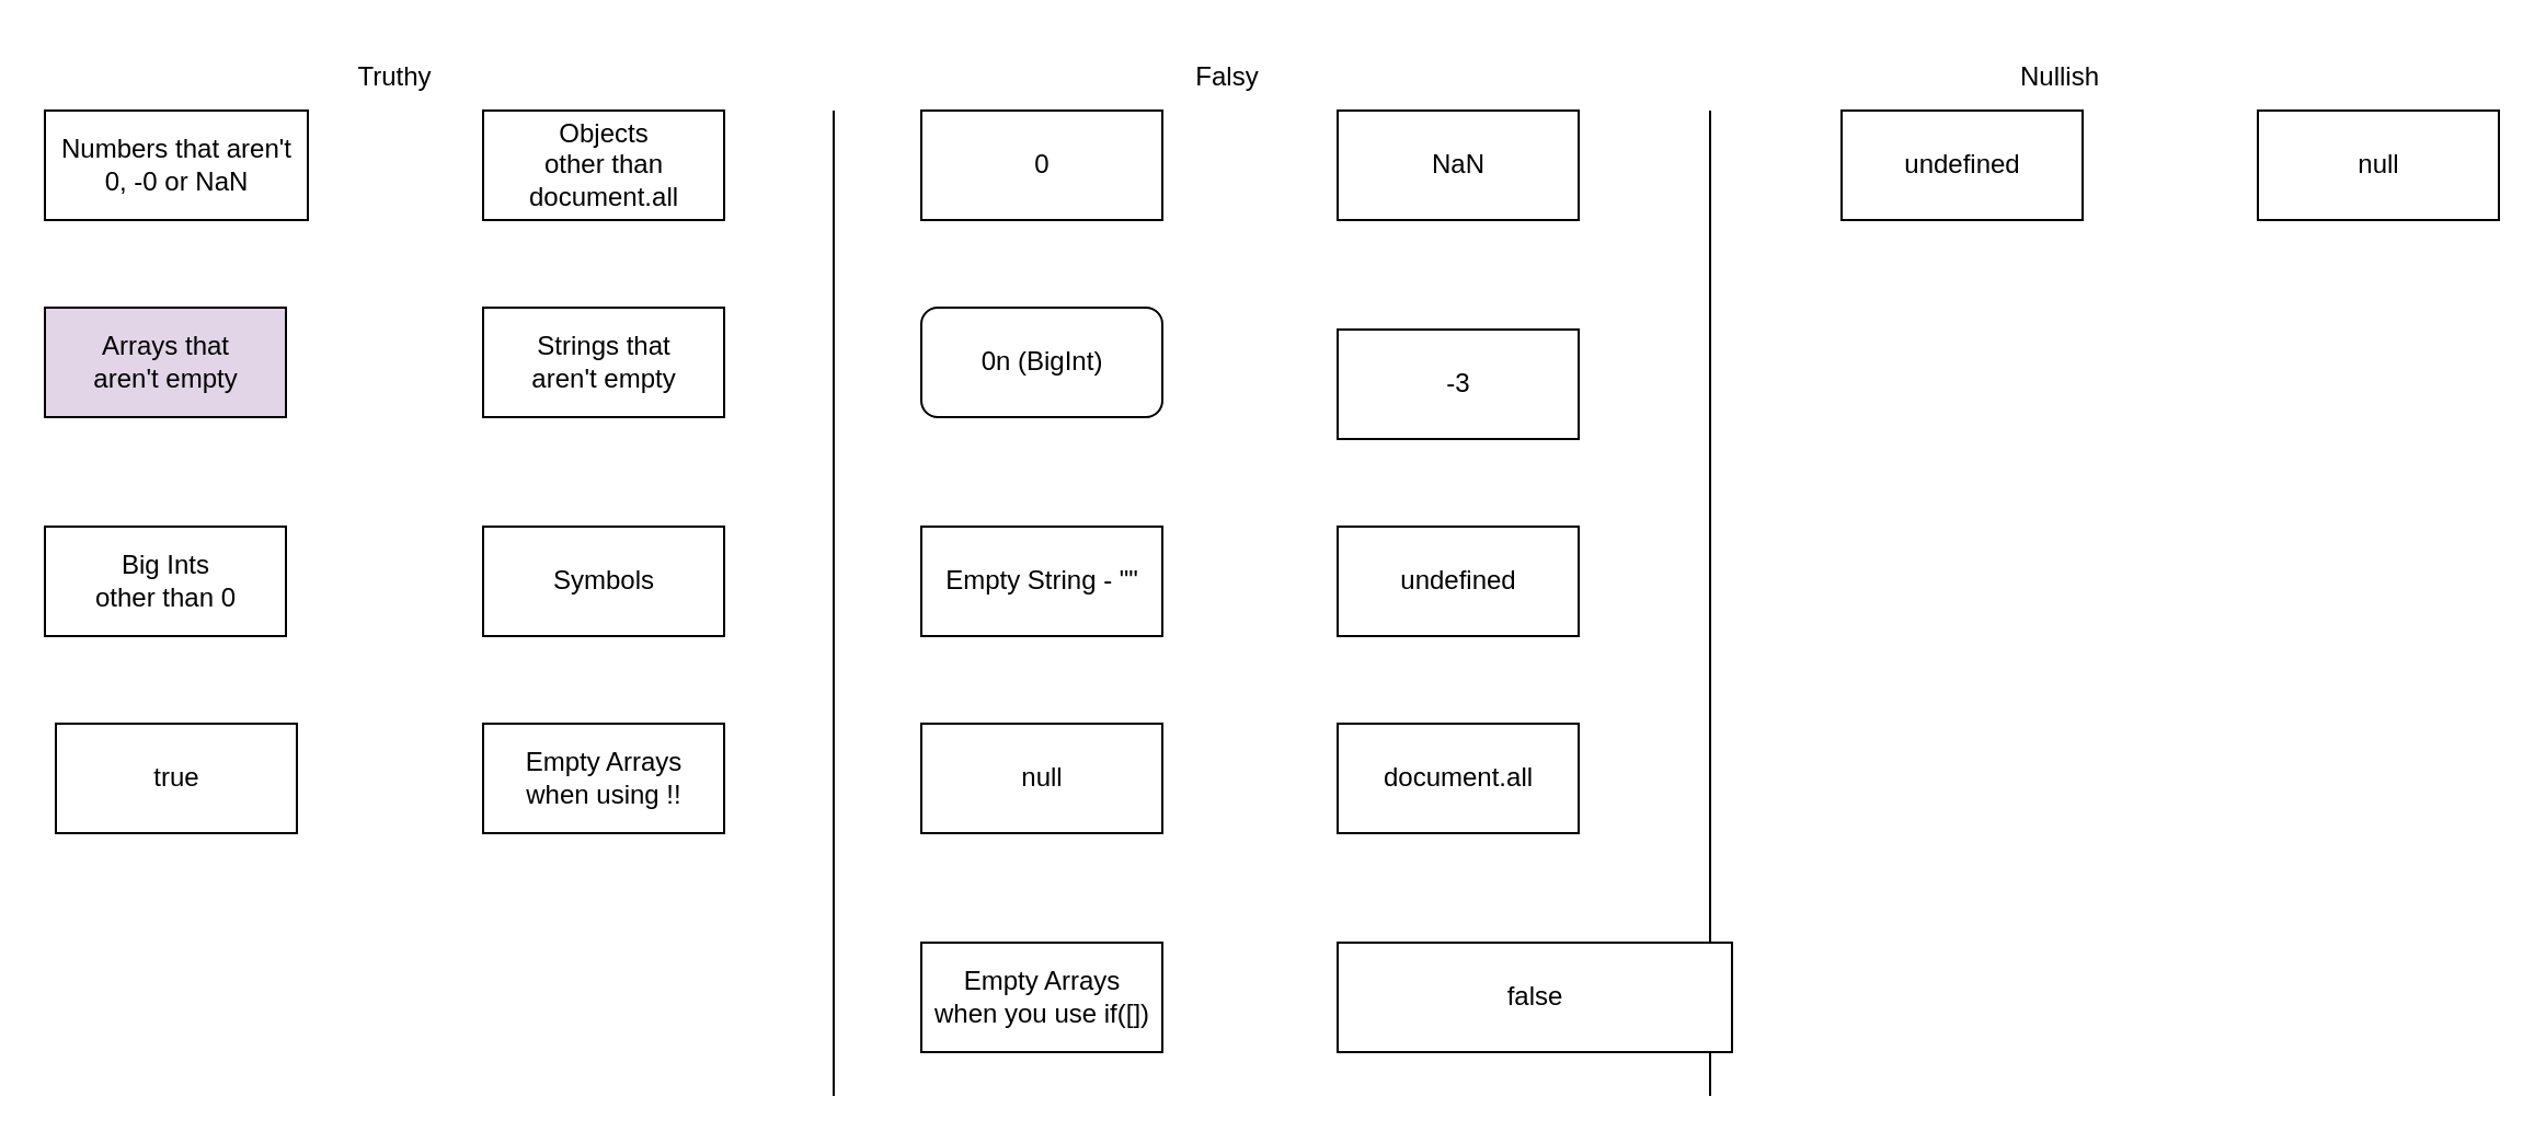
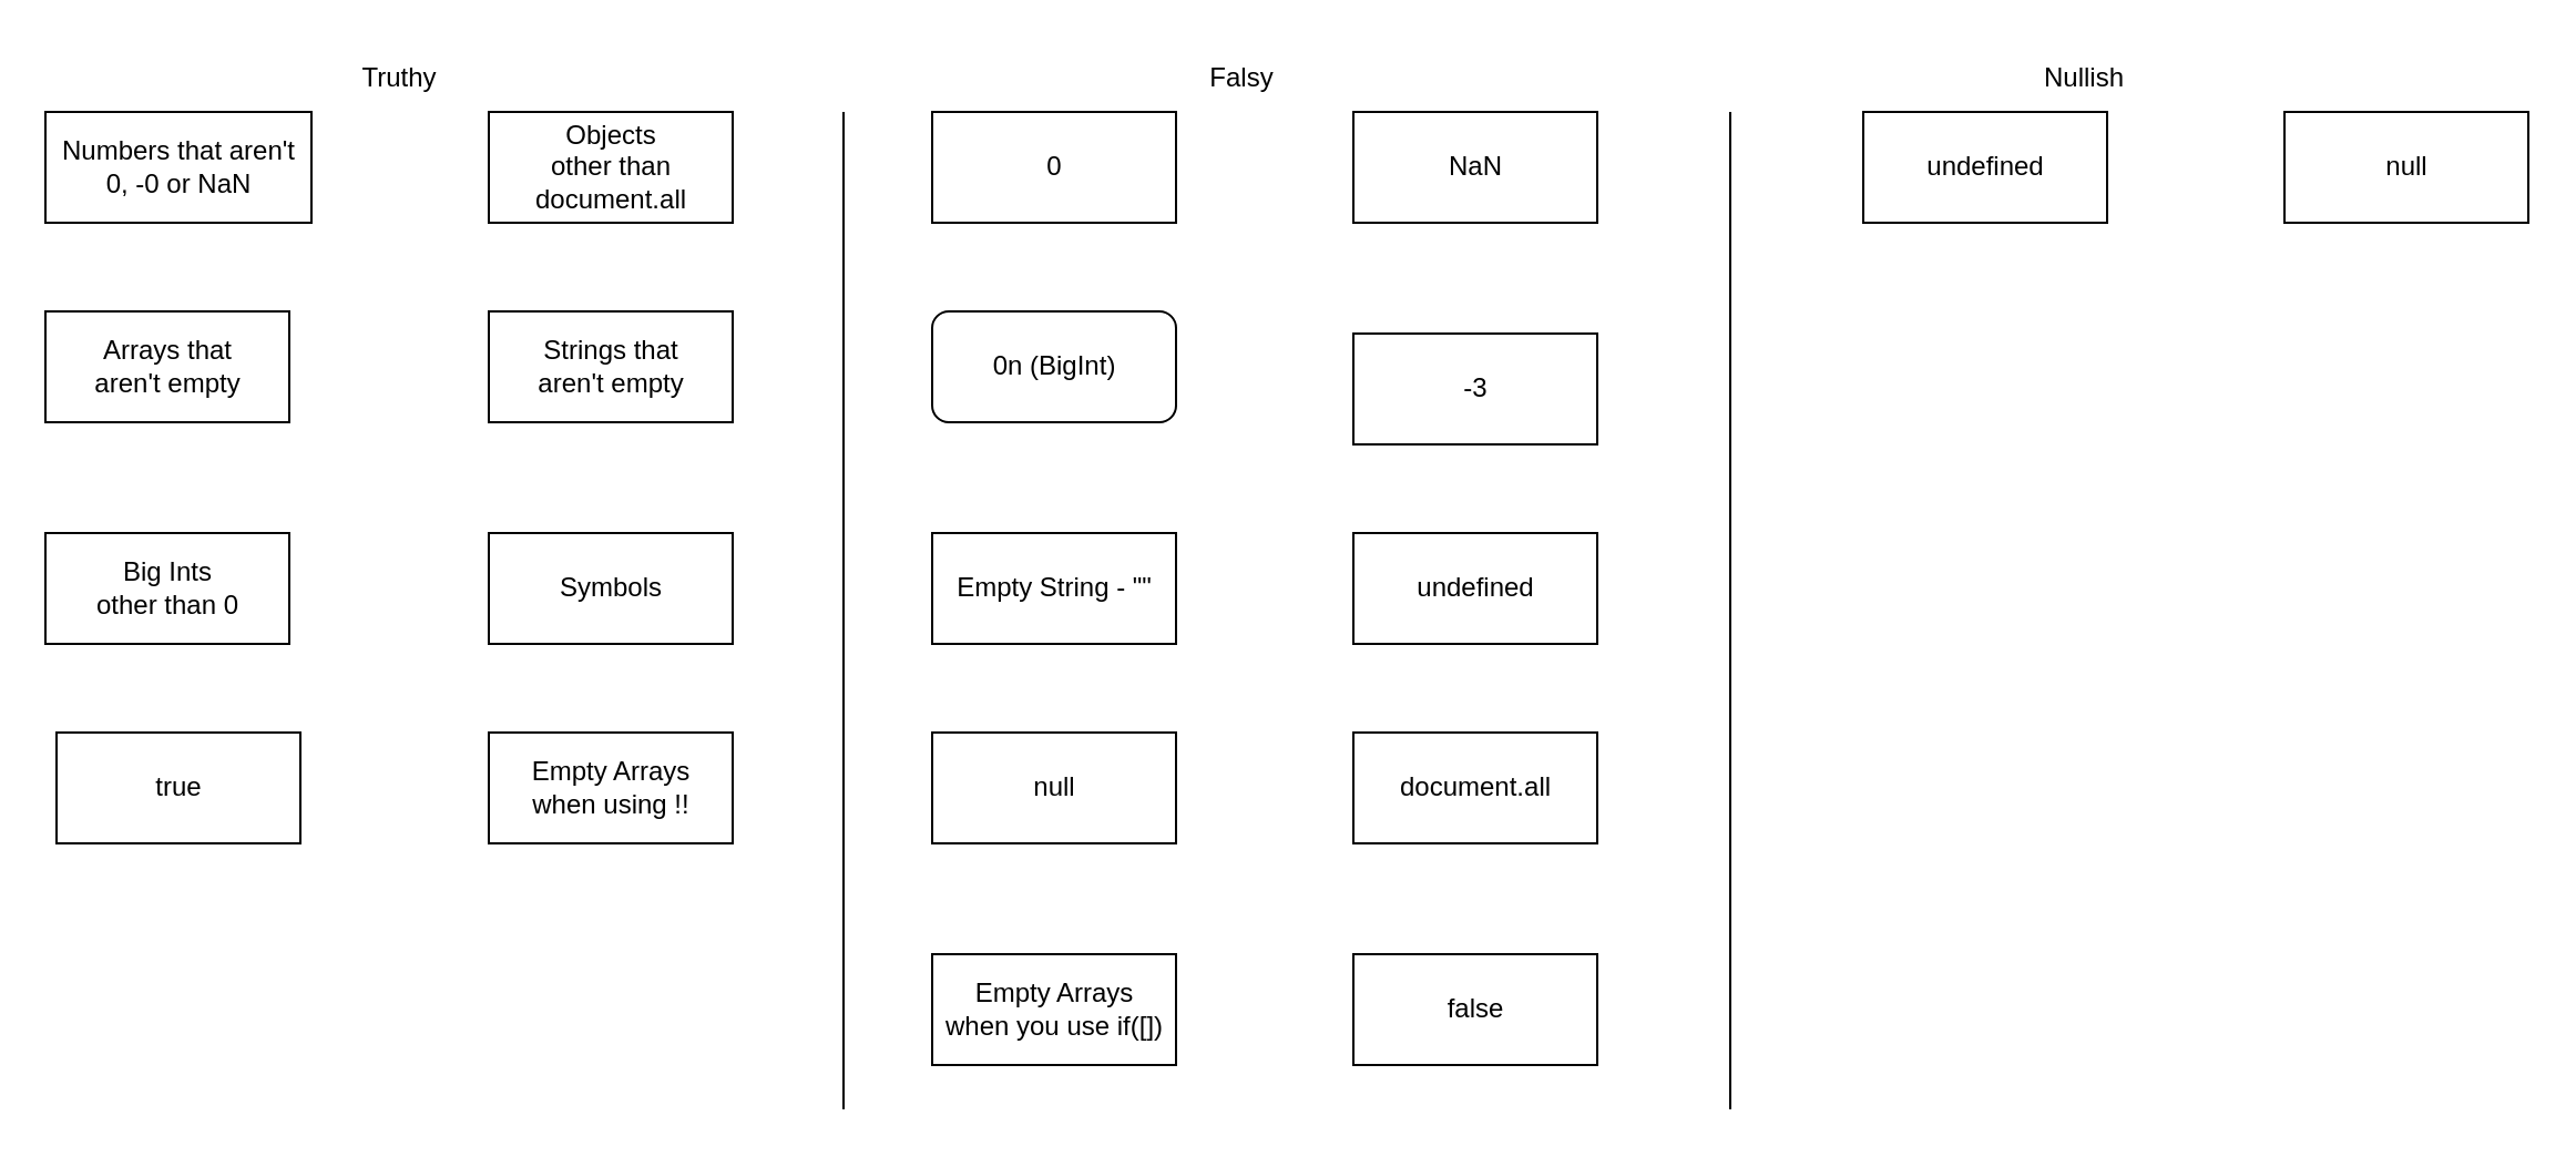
  <mxCell id="0" />
  <mxCell id="1" parent="0" />
  <mxCell id="2" value="" style="endArrow=none;html=1;" edge="1" parent="1"><mxGeometry width="50" height="50" relative="1" as="geometry"><mxPoint x="380" y="500" as="sourcePoint" /><mxPoint x="380" y="50" as="targetPoint" /></mxGeometry></mxCell>
  <mxCell id="3" value="Truthy" style="text;html=1;strokeColor=none;fillColor=none;align=center;verticalAlign=middle;whiteSpace=wrap;rounded=0;" vertex="1" parent="1"><mxGeometry x="150" y="20" width="60" height="30" as="geometry" /></mxCell>
  <mxCell id="4" value="Falsy" style="text;html=1;strokeColor=none;fillColor=none;align=center;verticalAlign=middle;whiteSpace=wrap;rounded=0;" vertex="1" parent="1"><mxGeometry x="530" y="20" width="60" height="30" as="geometry" /></mxCell>
  <mxCell id="5" value="Numbers that aren't &lt;br&gt;0, -0 or NaN" style="html=1;" vertex="1" parent="1"><mxGeometry x="20" y="50" width="120" height="50" as="geometry" /></mxCell>
  <mxCell id="6" value="0" style="html=1;" vertex="1" parent="1"><mxGeometry x="420" y="50" width="110" height="50" as="geometry" /></mxCell>
  <mxCell id="7" value="NaN" style="html=1;" vertex="1" parent="1"><mxGeometry x="610" y="50" width="110" height="50" as="geometry" /></mxCell>
  <mxCell id="8" value="Empty String - &quot;&quot;" style="html=1;" vertex="1" parent="1"><mxGeometry x="420" y="240" width="110" height="50" as="geometry" /></mxCell>
  <mxCell id="9" value="undefined" style="html=1;" vertex="1" parent="1"><mxGeometry x="610" y="240" width="110" height="50" as="geometry" /></mxCell>
  <mxCell id="10" value="null" style="html=1;" vertex="1" parent="1"><mxGeometry x="420" y="330" width="110" height="50" as="geometry" /></mxCell>
  <mxCell id="11" value="0n (BigInt)" style="html=1;rounded=1;" vertex="1" parent="1"><mxGeometry x="420" y="140" width="110" height="50" as="geometry" /></mxCell>
  <mxCell id="12" value="Objects&lt;br&gt;other than&lt;br&gt;document.all" style="html=1;" vertex="1" parent="1"><mxGeometry x="220" y="50" width="110" height="50" as="geometry" /></mxCell>
- <mxCell id="13" value="Arrays that &lt;br&gt;aren't empty" style="html=1;fillColor=#e1d5e7;" vertex="1" parent="1"><mxGeometry x="20" y="140" width="110" height="50" as="geometry" /></mxCell>
+ <mxCell id="13" value="Arrays that &lt;br&gt;aren't empty" style="html=1;" vertex="1" parent="1"><mxGeometry x="20" y="140" width="110" height="50" as="geometry" /></mxCell>
  <mxCell id="14" value="Empty Arrays&lt;br&gt;when using !!" style="html=1;" vertex="1" parent="1"><mxGeometry x="220" y="330" width="110" height="50" as="geometry" /></mxCell>
  <mxCell id="15" value="Empty Arrays &lt;br&gt;when you use if([])" style="html=1;" vertex="1" parent="1"><mxGeometry x="420" y="430" width="110" height="50" as="geometry" /></mxCell>
  <mxCell id="16" value="-3" style="html=1;" vertex="1" parent="1"><mxGeometry x="610" y="150" width="110" height="50" as="geometry" /></mxCell>
  <mxCell id="17" value="document.all" style="html=1;" vertex="1" parent="1"><mxGeometry x="610" y="330" width="110" height="50" as="geometry" /></mxCell>
  <mxCell id="18" value="" style="endArrow=none;html=1;" edge="1" parent="1"><mxGeometry width="50" height="50" relative="1" as="geometry"><mxPoint x="780" y="500" as="sourcePoint" /><mxPoint x="780" y="50" as="targetPoint" /></mxGeometry></mxCell>
  <mxCell id="19" value="Nullish" style="text;html=1;strokeColor=none;fillColor=none;align=center;verticalAlign=middle;whiteSpace=wrap;rounded=0;" vertex="1" parent="1"><mxGeometry x="910" y="20" width="60" height="30" as="geometry" /></mxCell>
  <mxCell id="20" value="undefined" style="html=1;" vertex="1" parent="1"><mxGeometry x="840" y="50" width="110" height="50" as="geometry" /></mxCell>
  <mxCell id="21" value="null" style="html=1;" vertex="1" parent="1"><mxGeometry x="1030" y="50" width="110" height="50" as="geometry" /></mxCell>
- <mxCell id="22" value="false" style="html=1;" vertex="1" parent="1"><mxGeometry x="610" y="430" width="180" height="50" as="geometry" /></mxCell>
+ <mxCell id="22" value="false" style="html=1;" vertex="1" parent="1"><mxGeometry x="610" y="430" width="110" height="50" as="geometry" /></mxCell>
  <mxCell id="23" value="Strings that &lt;br&gt;aren't empty" style="html=1;" vertex="1" parent="1"><mxGeometry x="220" y="140" width="110" height="50" as="geometry" /></mxCell>
  <mxCell id="24" value="Big Ints &lt;br&gt;other than 0" style="html=1;" vertex="1" parent="1"><mxGeometry x="20" y="240" width="110" height="50" as="geometry" /></mxCell>
  <mxCell id="25" value="Symbols" style="html=1;" vertex="1" parent="1"><mxGeometry x="220" y="240" width="110" height="50" as="geometry" /></mxCell>
  <mxCell id="26" value="true" style="html=1;" vertex="1" parent="1"><mxGeometry x="25" y="330" width="110" height="50" as="geometry" /></mxCell>
